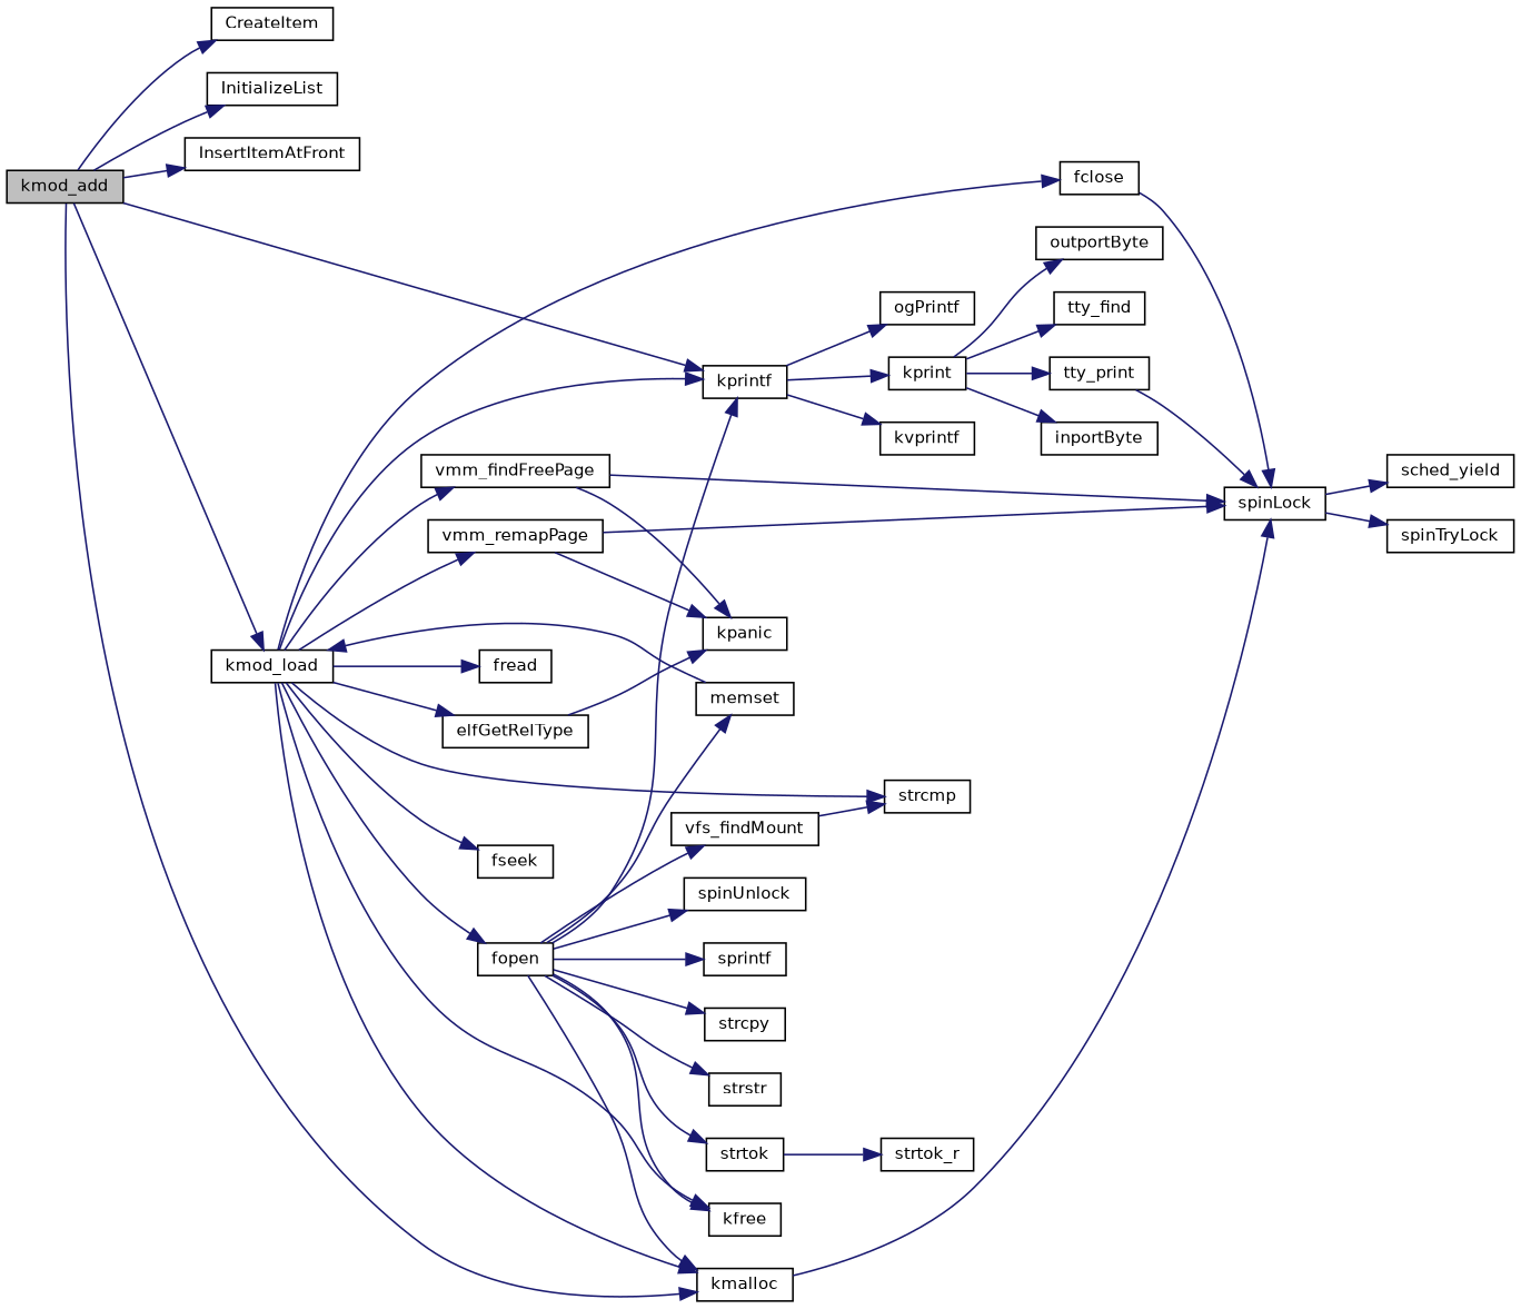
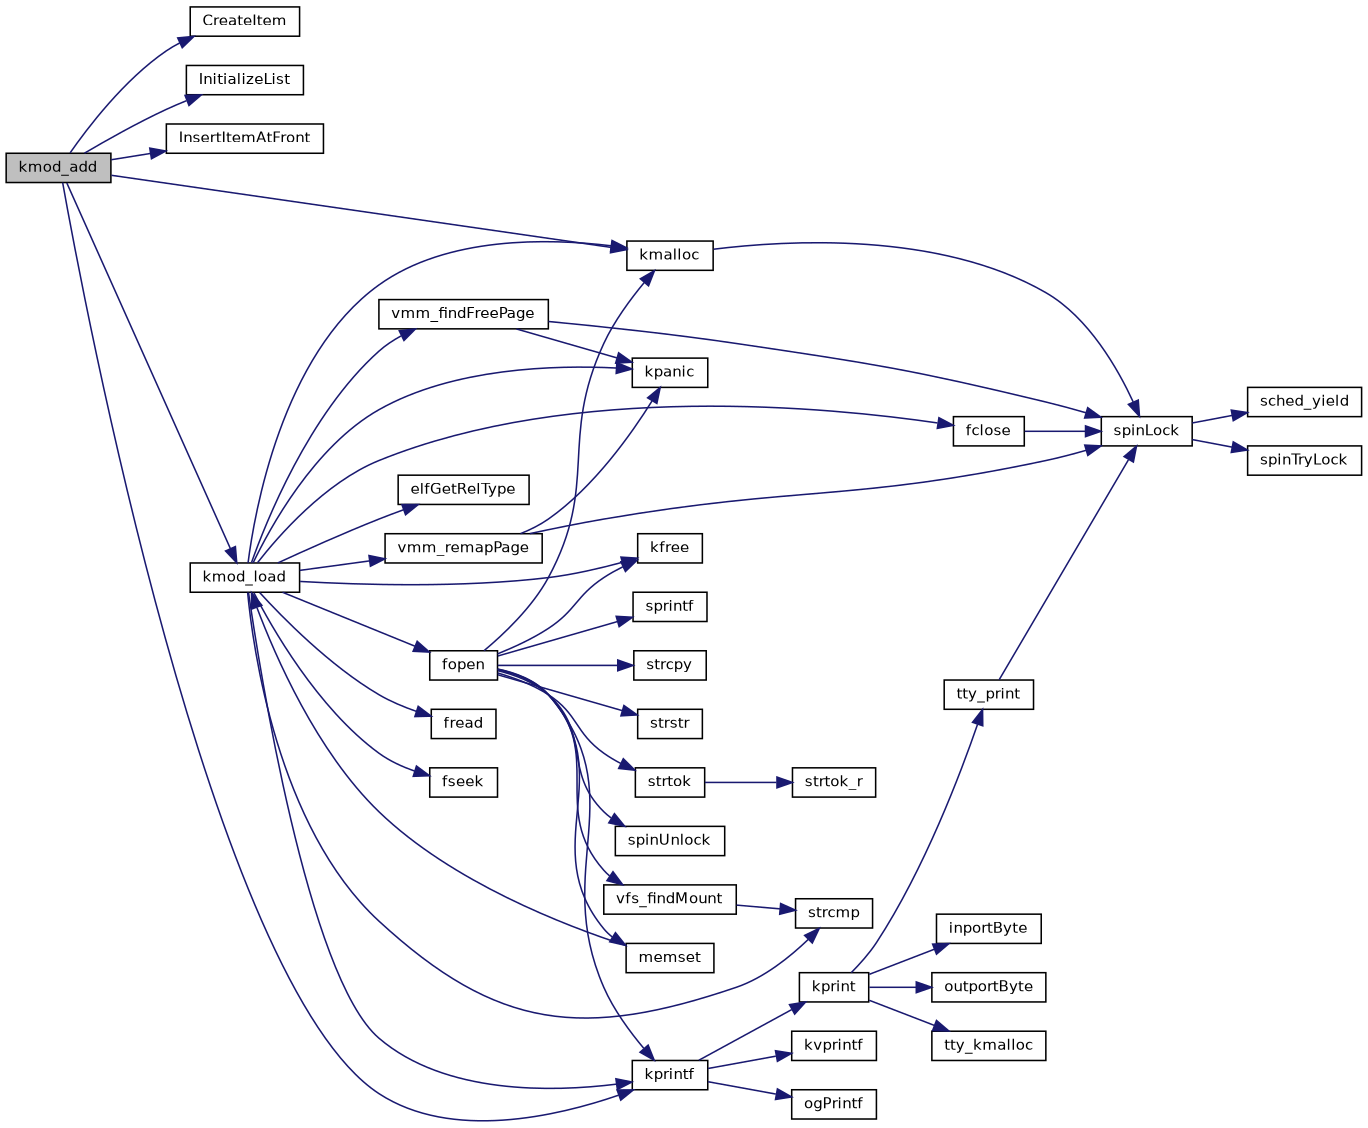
  digraph {
    rankdir=LR
    node [color=black fillcolor=white fontname=Helvetica fontsize=10 shape=record style=filled]
    edge [color=midnightblue fontname=Helvetica fontsize=10 labelfontname=Helvetica labelfontsize=10 style=solid]
    n1 [fillcolor=grey75 fontcolor=black height=0.2 label=kmod_add width=0.4]
    n2 [height=0.2 label=CreateItem width=0.4]
    n3 [height=0.2 label=InitializeList width=0.4]
    n4 [height=0.2 label=InsertItemAtFront width=0.4]
    n5 [height=0.2 label=kmalloc width=0.4]
    n6 [height=0.2 label=kmod_load width=0.4]
    n7 [height=0.2 label=kprintf width=0.4]
    n8 [height=0.2 label=spinLock width=0.4]
    n9 [height=0.2 label=elfGetRelType width=0.4]
    n10 [height=0.2 label=fclose width=0.4]
    n11 [height=0.2 label=fopen width=0.4]
    n12 [height=0.2 label=kfree width=0.4]
    n13 [height=0.2 label=strcmp width=0.4]
    n14 [height=0.2 label=fread width=0.4]
    n15 [height=0.2 label=fseek width=0.4]
    n16 [height=0.2 label=kpanic width=0.4]
    n17 [height=0.2 label=vmm_findFreePage width=0.4]
    n18 [height=0.2 label=vmm_remapPage width=0.4]
    n19 [height=0.2 label=kprint width=0.4]
    n20 [height=0.2 label=kvprintf width=0.4]
    n21 [height=0.2 label=ogPrintf width=0.4]
    n22 [height=0.2 label=sched_yield width=0.4]
    n23 [height=0.2 label=spinTryLock width=0.4]
    n24 [height=0.2 label=memset width=0.4]
    n25 [height=0.2 label=spinUnlock width=0.4]
    n26 [height=0.2 label=sprintf width=0.4]
    n27 [height=0.2 label=strcpy width=0.4]
    n28 [height=0.2 label=strstr width=0.4]
    n29 [height=0.2 label=strtok width=0.4]
    n30 [height=0.2 label=vfs_findMount width=0.4]
    n31 [height=0.2 label=strtok_r width=0.4]
    n32 [height=0.2 label=inportByte width=0.4]
    n33 [height=0.2 label=outportByte width=0.4]
-   n34 [height=0.2 label=tty_find width=0.4]
+   n34 [height=0.2 label=tty_kmalloc width=0.4]
    n35 [height=0.2 label=tty_print width=0.4]
    n1 -> n2
    n1 -> n3
    n1 -> n4
    n1 -> n5
    n1 -> n6
    n1 -> n7
    n5 -> n8
    n6 -> n5
    n6 -> n7
    n6 -> n9
    n6 -> n10
    n6 -> n11
    n6 -> n12
    n6 -> n13
    n6 -> n14
    n6 -> n15
-   n9 -> n16
+   n6 -> n16
    n6 -> n17
    n6 -> n18
    n7 -> n19
    n7 -> n20
    n7 -> n21
    n8 -> n22
    n8 -> n23
    n10 -> n8
    n11 -> n5
    n11 -> n7
    n11 -> n12
    n11 -> n24
    n11 -> n25
    n11 -> n26
    n11 -> n27
    n11 -> n28
    n11 -> n29
    n11 -> n30
    n17 -> n8
    n17 -> n16
    n18 -> n8
    n18 -> n16
    n19 -> n32
    n19 -> n33
    n19 -> n34
    n19 -> n35
    n24 -> n6
    n29 -> n31
    n30 -> n13
    n35 -> n8
  }
